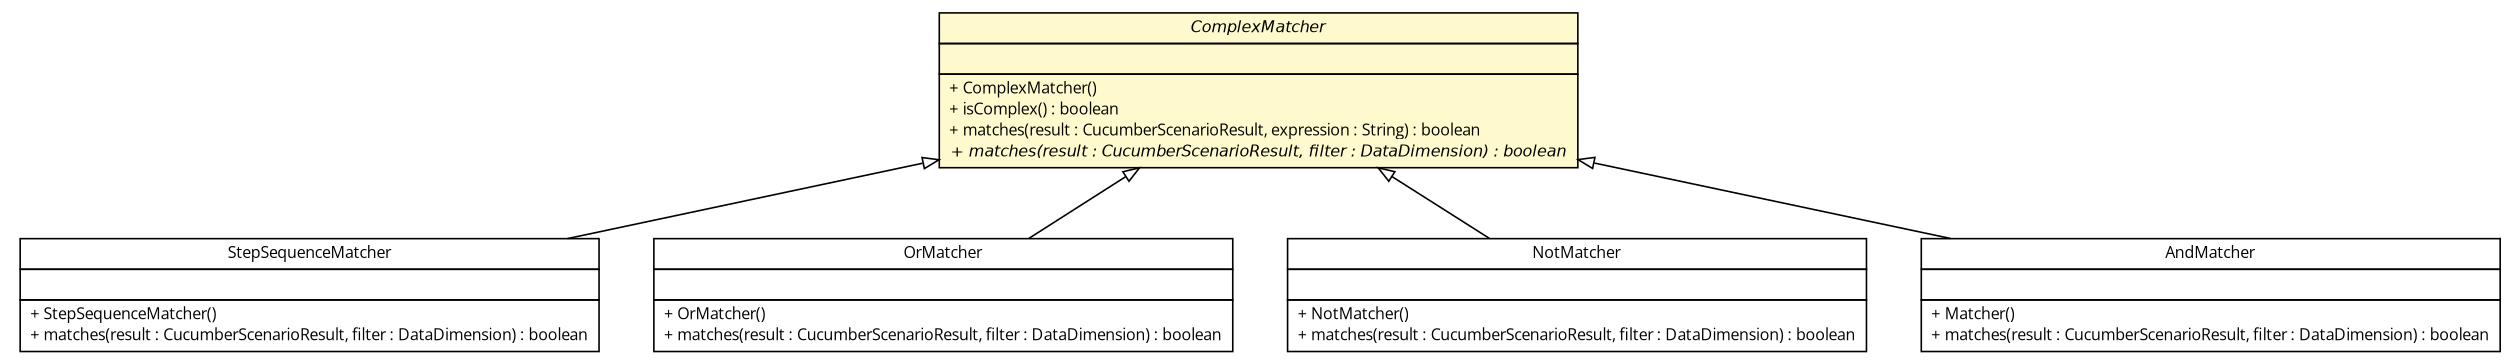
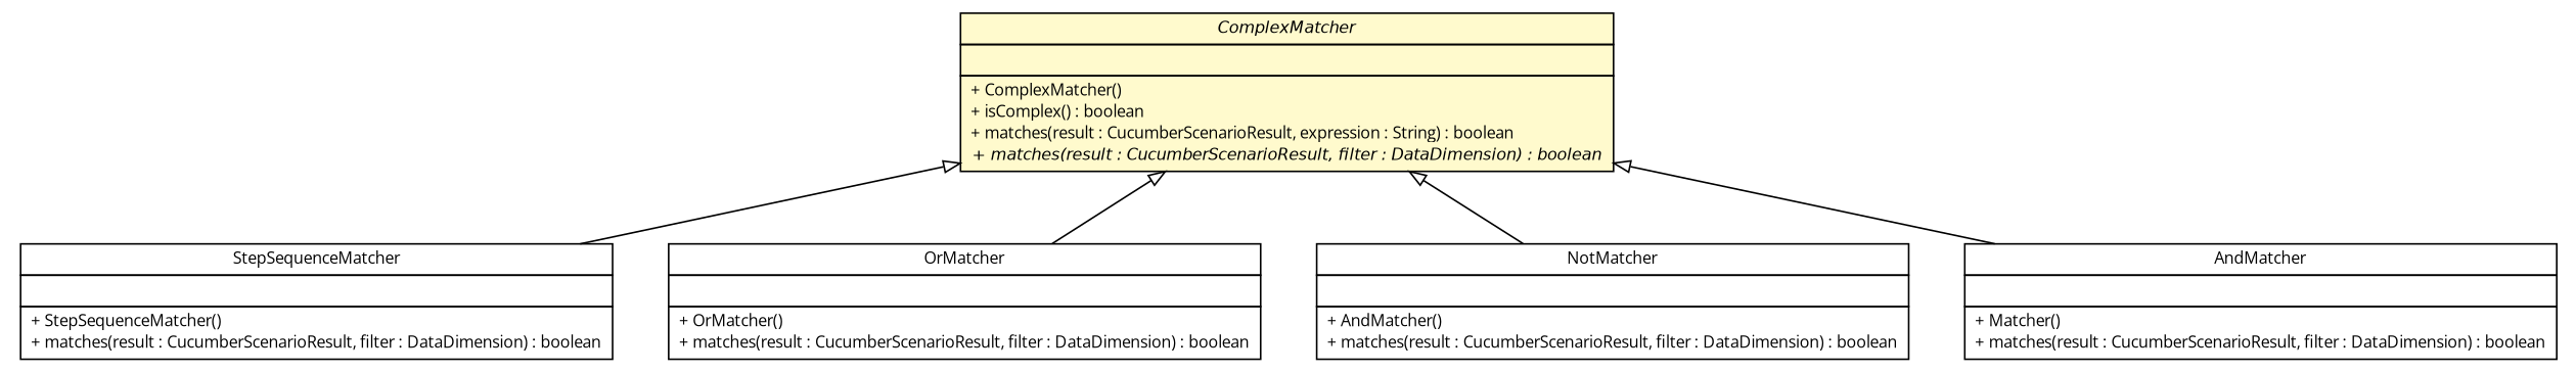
  digraph {
    fontname="Open Sans"
    nodesep=0.25
    ranksep=0.5
    node [fontcolor=black fontname="Open Sans" fontsize=10.0 shape=plaintext]
    edge [arrowtail=empty dir=back fontname="Open Sans" fontsize=10 headport=p labelfontname=Helvetica labelfontsize=10 tailport=p]
    n1 [label=<<table title="com.github.mkolisnyk.cucumber.reporting.types.breakdown.matchers.StepSequenceMatcher" border="0" cellborder="1" cellspacing="0" cellpadding="2" port="p" href="./StepSequenceMatcher.html"> 		<tr><td><table border="0" cellspacing="0" cellpadding="1"> <tr><td align="center" balign="center"> StepSequenceMatcher </td></tr> 		</table></td></tr> 		<tr><td><table border="0" cellspacing="0" cellpadding="1"> <tr><td align="left" balign="left">  </td></tr> 		</table></td></tr> 		<tr><td><table border="0" cellspacing="0" cellpadding="1"> <tr><td align="left" balign="left"> + StepSequenceMatcher() </td></tr> <tr><td align="left" balign="left"> + matches(result : CucumberScenarioResult, filter : DataDimension) : boolean </td></tr> 		</table></td></tr> 		</table>>]
    n2 [label=<<table title="com.github.mkolisnyk.cucumber.reporting.types.breakdown.matchers.OrMatcher" border="0" cellborder="1" cellspacing="0" cellpadding="2" port="p" href="./OrMatcher.html"> 		<tr><td><table border="0" cellspacing="0" cellpadding="1"> <tr><td align="center" balign="center"> OrMatcher </td></tr> 		</table></td></tr> 		<tr><td><table border="0" cellspacing="0" cellpadding="1"> <tr><td align="left" balign="left">  </td></tr> 		</table></td></tr> 		<tr><td><table border="0" cellspacing="0" cellpadding="1"> <tr><td align="left" balign="left"> + OrMatcher() </td></tr> <tr><td align="left" balign="left"> + matches(result : CucumberScenarioResult, filter : DataDimension) : boolean </td></tr> 		</table></td></tr> 		</table>>]
-   n3 [label=<<table title="com.github.mkolisnyk.cucumber.reporting.types.breakdown.matchers.NotMatcher" border="0" cellborder="1" cellspacing="0" cellpadding="2" port="p" href="./NotMatcher.html"> 		<tr><td><table border="0" cellspacing="0" cellpadding="1"> <tr><td align="center" balign="center"> NotMatcher </td></tr> 		</table></td></tr> 		<tr><td><table border="0" cellspacing="0" cellpadding="1"> <tr><td align="left" balign="left">  </td></tr> 		</table></td></tr> 		<tr><td><table border="0" cellspacing="0" cellpadding="1"> <tr><td align="left" balign="left"> + NotMatcher() </td></tr> <tr><td align="left" balign="left"> + matches(result : CucumberScenarioResult, filter : DataDimension) : boolean </td></tr> 		</table></td></tr> 		</table>>]
+   n3 [label=<<table title="com.github.mkolisnyk.cucumber.reporting.types.breakdown.matchers.NotMatcher" border="0" cellborder="1" cellspacing="0" cellpadding="2" port="p" href="./NotMatcher.html"> 		<tr><td><table border="0" cellspacing="0" cellpadding="1"> <tr><td align="center" balign="center"> NotMatcher </td></tr> 		</table></td></tr> 		<tr><td><table border="0" cellspacing="0" cellpadding="1"> <tr><td align="left" balign="left">  </td></tr> 		</table></td></tr> 		<tr><td><table border="0" cellspacing="0" cellpadding="1"> <tr><td align="left" balign="left"> + AndMatcher() </td></tr> <tr><td align="left" balign="left"> + matches(result : CucumberScenarioResult, filter : DataDimension) : boolean </td></tr> 		</table></td></tr> 		</table>>]
    n4 [label=<<table title="com.github.mkolisnyk.cucumber.reporting.types.breakdown.matchers.ComplexMatcher" border="0" cellborder="1" cellspacing="0" cellpadding="2" port="p" bgcolor="lemonChiffon" href="./ComplexMatcher.html"> 		<tr><td><table border="0" cellspacing="0" cellpadding="1"> <tr><td align="center" balign="center"><font face="Helvetica-Oblique"> ComplexMatcher </font></td></tr> 		</table></td></tr> 		<tr><td><table border="0" cellspacing="0" cellpadding="1"> <tr><td align="left" balign="left">  </td></tr> 		</table></td></tr> 		<tr><td><table border="0" cellspacing="0" cellpadding="1"> <tr><td align="left" balign="left"> + ComplexMatcher() </td></tr> <tr><td align="left" balign="left"> + isComplex() : boolean </td></tr> <tr><td align="left" balign="left"> + matches(result : CucumberScenarioResult, expression : String) : boolean </td></tr> <tr><td align="left" balign="left"><font face="Helvetica-Oblique" point-size="10.0"> + matches(result : CucumberScenarioResult, filter : DataDimension) : boolean </font></td></tr> 		</table></td></tr> 		</table>>]
    n5 [label=<<table title="com.github.mkolisnyk.cucumber.reporting.types.breakdown.matchers.AndMatcher" border="0" cellborder="1" cellspacing="0" cellpadding="2" port="p" href="./AndMatcher.html"> 		<tr><td><table border="0" cellspacing="0" cellpadding="1"> <tr><td align="center" balign="center"> AndMatcher </td></tr> 		</table></td></tr> 		<tr><td><table border="0" cellspacing="0" cellpadding="1"> <tr><td align="left" balign="left">  </td></tr> 		</table></td></tr> 		<tr><td><table border="0" cellspacing="0" cellpadding="1"> <tr><td align="left" balign="left"> + Matcher() </td></tr> <tr><td align="left" balign="left"> + matches(result : CucumberScenarioResult, filter : DataDimension) : boolean </td></tr> 		</table></td></tr> 		</table>>]
    n4 -> n1
    n4 -> n2
    n4 -> n3
    n4 -> n5
  }
